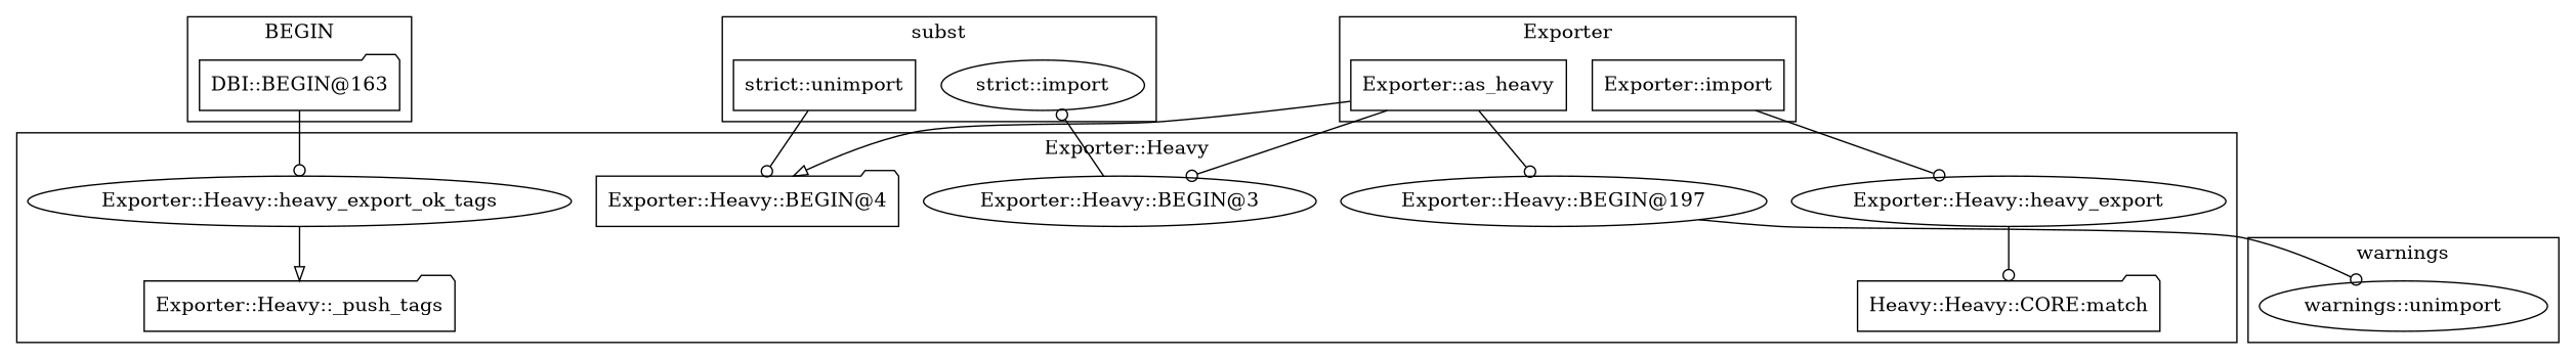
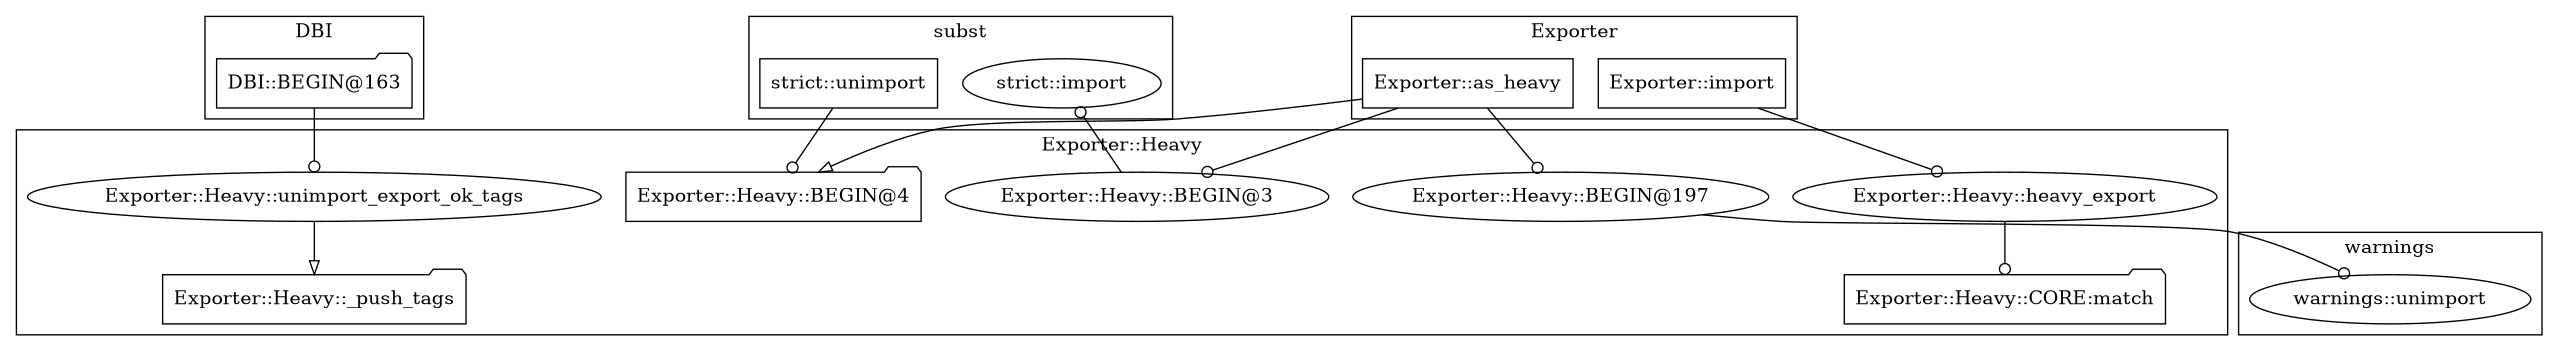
  digraph {
    node [shape=ellipse]
    edge [arrowhead=odot]
    "warnings::unimport"
    "DBI::BEGIN@163" [shape=folder]
    "strict::import"
    "strict::unimport" [shape=box]
    "Exporter::Heavy::BEGIN@197"
    "Exporter::Heavy::_push_tags" [shape=folder]
    "Exporter::Heavy::BEGIN@4" [shape=folder]
-   "Exporter::Heavy::heavy_export_ok_tags"
+   "Exporter::Heavy::heavy_export_ok_tags" [label="Exporter::Heavy::unimport_export_ok_tags"]
    "Exporter::Heavy::heavy_export"
-   "Exporter::Heavy::CORE:match" [shape=folder label="Heavy::Heavy::CORE:match"]
+   "Exporter::Heavy::CORE:match" [shape=folder]
    "Exporter::Heavy::BEGIN@3"
    "Exporter::import" [shape=box]
    "Exporter::as_heavy" [shape=box]
    subgraph cluster_1 {
      label=warnings
      "warnings::unimport"
    }
    subgraph cluster_2 {
-     label=BEGIN
+     label=DBI
      "DBI::BEGIN@163"
    }
    subgraph cluster_3 {
      label=subst
      "strict::import"
      "strict::unimport"
    }
    subgraph cluster_4 {
      label="Exporter::Heavy"
      "Exporter::Heavy::BEGIN@197"
      "Exporter::Heavy::_push_tags"
      "Exporter::Heavy::BEGIN@4"
      "Exporter::Heavy::heavy_export_ok_tags"
      "Exporter::Heavy::heavy_export"
      "Exporter::Heavy::CORE:match"
      "Exporter::Heavy::BEGIN@3"
    }
    subgraph cluster_5 {
      label=Exporter
      "Exporter::import"
      "Exporter::as_heavy"
    }
    "DBI::BEGIN@163" -> "Exporter::Heavy::heavy_export_ok_tags"
    "strict::unimport" -> "Exporter::Heavy::BEGIN@4"
    "Exporter::Heavy::BEGIN@197" -> "warnings::unimport"
    "Exporter::Heavy::heavy_export_ok_tags" -> "Exporter::Heavy::_push_tags" [arrowhead=onormal]
    "Exporter::Heavy::heavy_export" -> "Exporter::Heavy::CORE:match"
    "Exporter::Heavy::BEGIN@3" -> "strict::import"
    "Exporter::import" -> "Exporter::Heavy::heavy_export"
    "Exporter::as_heavy" -> "Exporter::Heavy::BEGIN@197"
    "Exporter::as_heavy" -> "Exporter::Heavy::BEGIN@4" [arrowhead=onormal]
    "Exporter::as_heavy" -> "Exporter::Heavy::BEGIN@3"
  }
